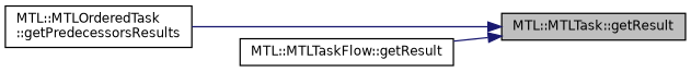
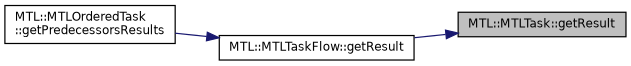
  digraph {
    rankdir=RL
    node [color=black fillcolor=white fontname=Helvetica fontsize=10 shape=record style=filled]
    edge [color=midnightblue dir=back fontname=Helvetica fontsize=10 labelfontname=Helvetica labelfontsize=10 style=solid]
    n1 [fillcolor=grey75 fontcolor=black height=0.2 label="MTL::MTLTask::getResult" width=0.4]
    n2 [height=0.2 label="MTL::MTLOrderedTask\l::getPredecessorsResults" width=0.4]
    n3 [height=0.2 label="MTL::MTLTaskFlow::getResult" width=0.4]
-   n1 -> n2
+   n3 -> n2
    n1 -> n3
  }
